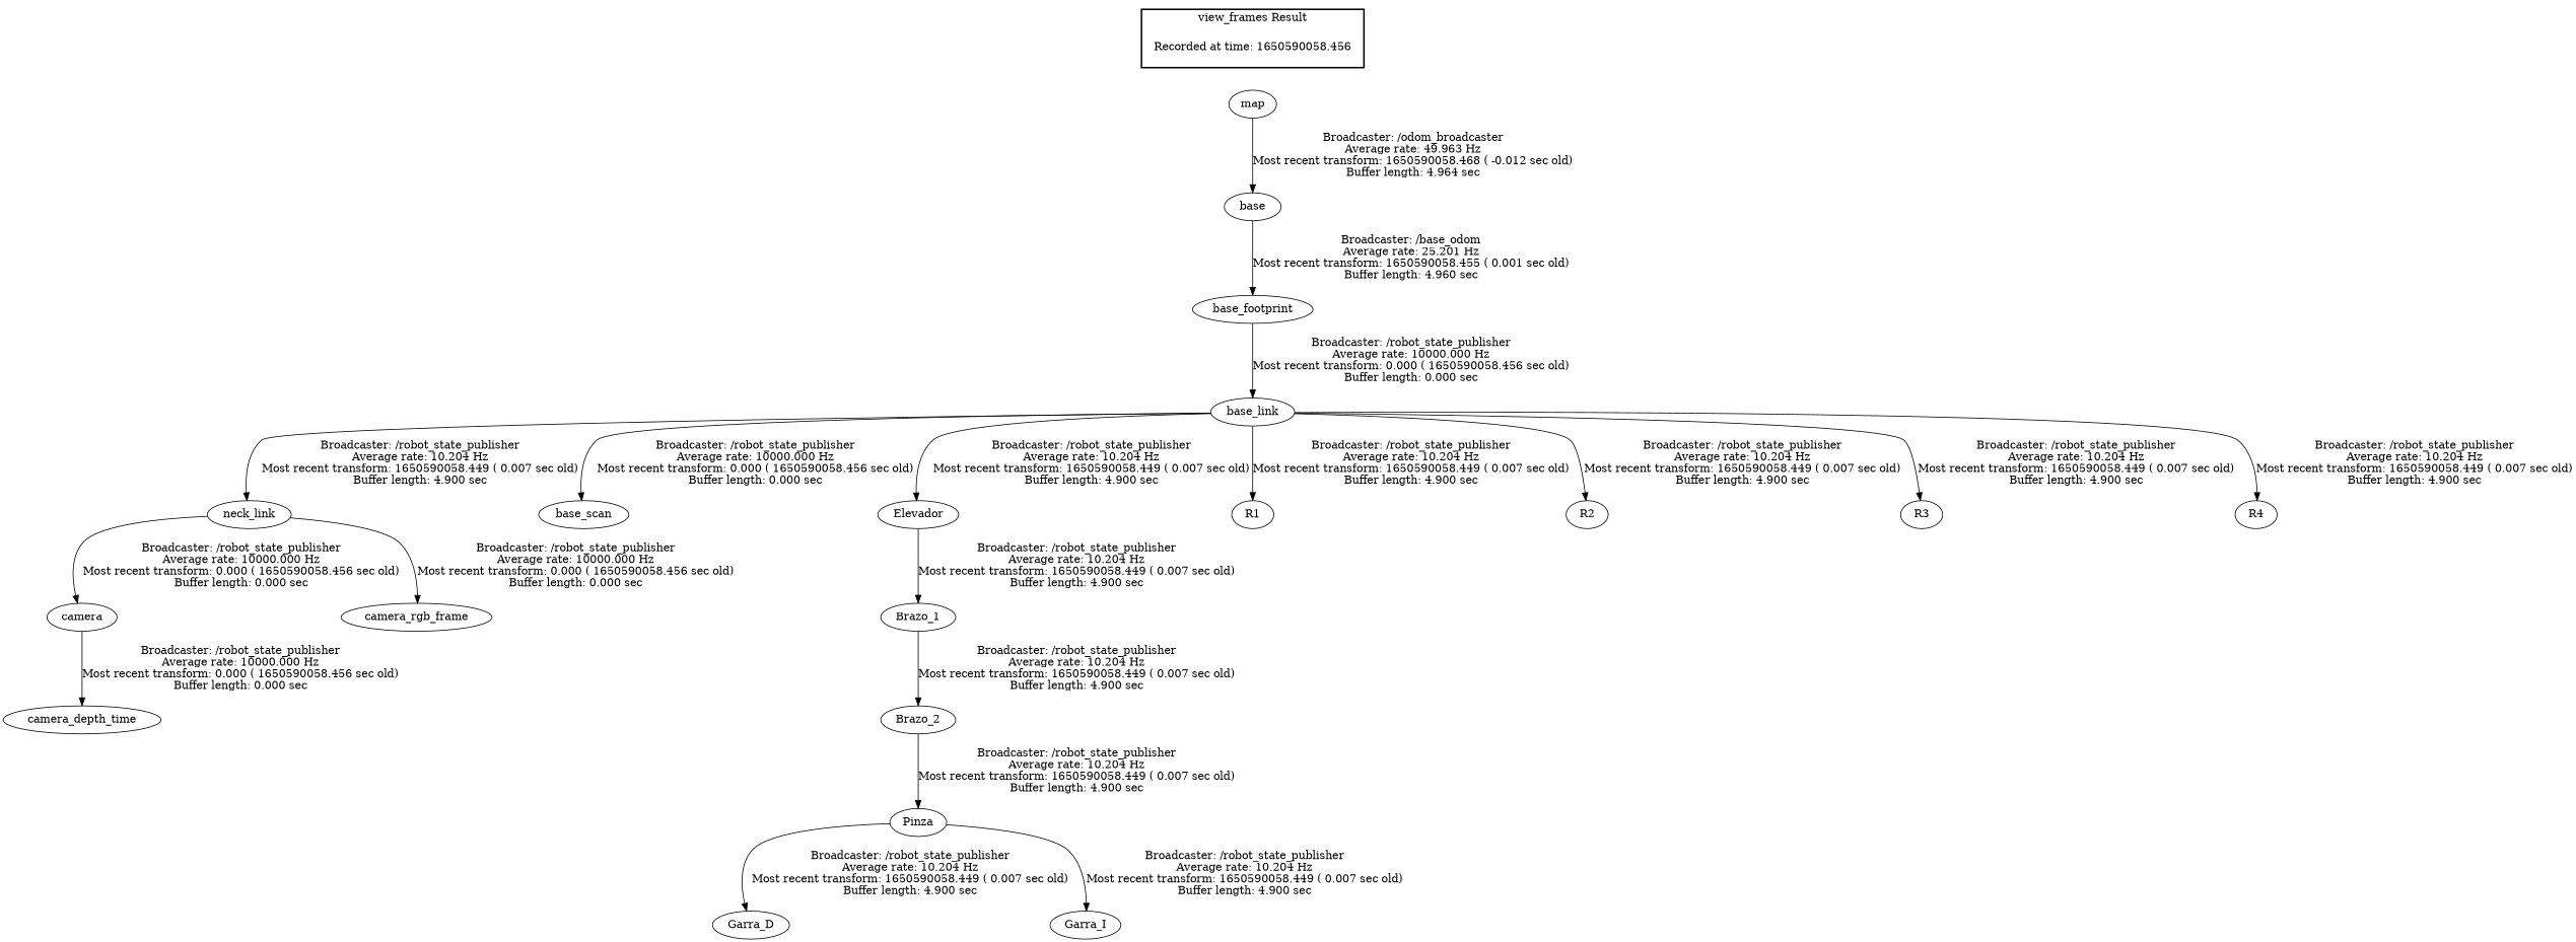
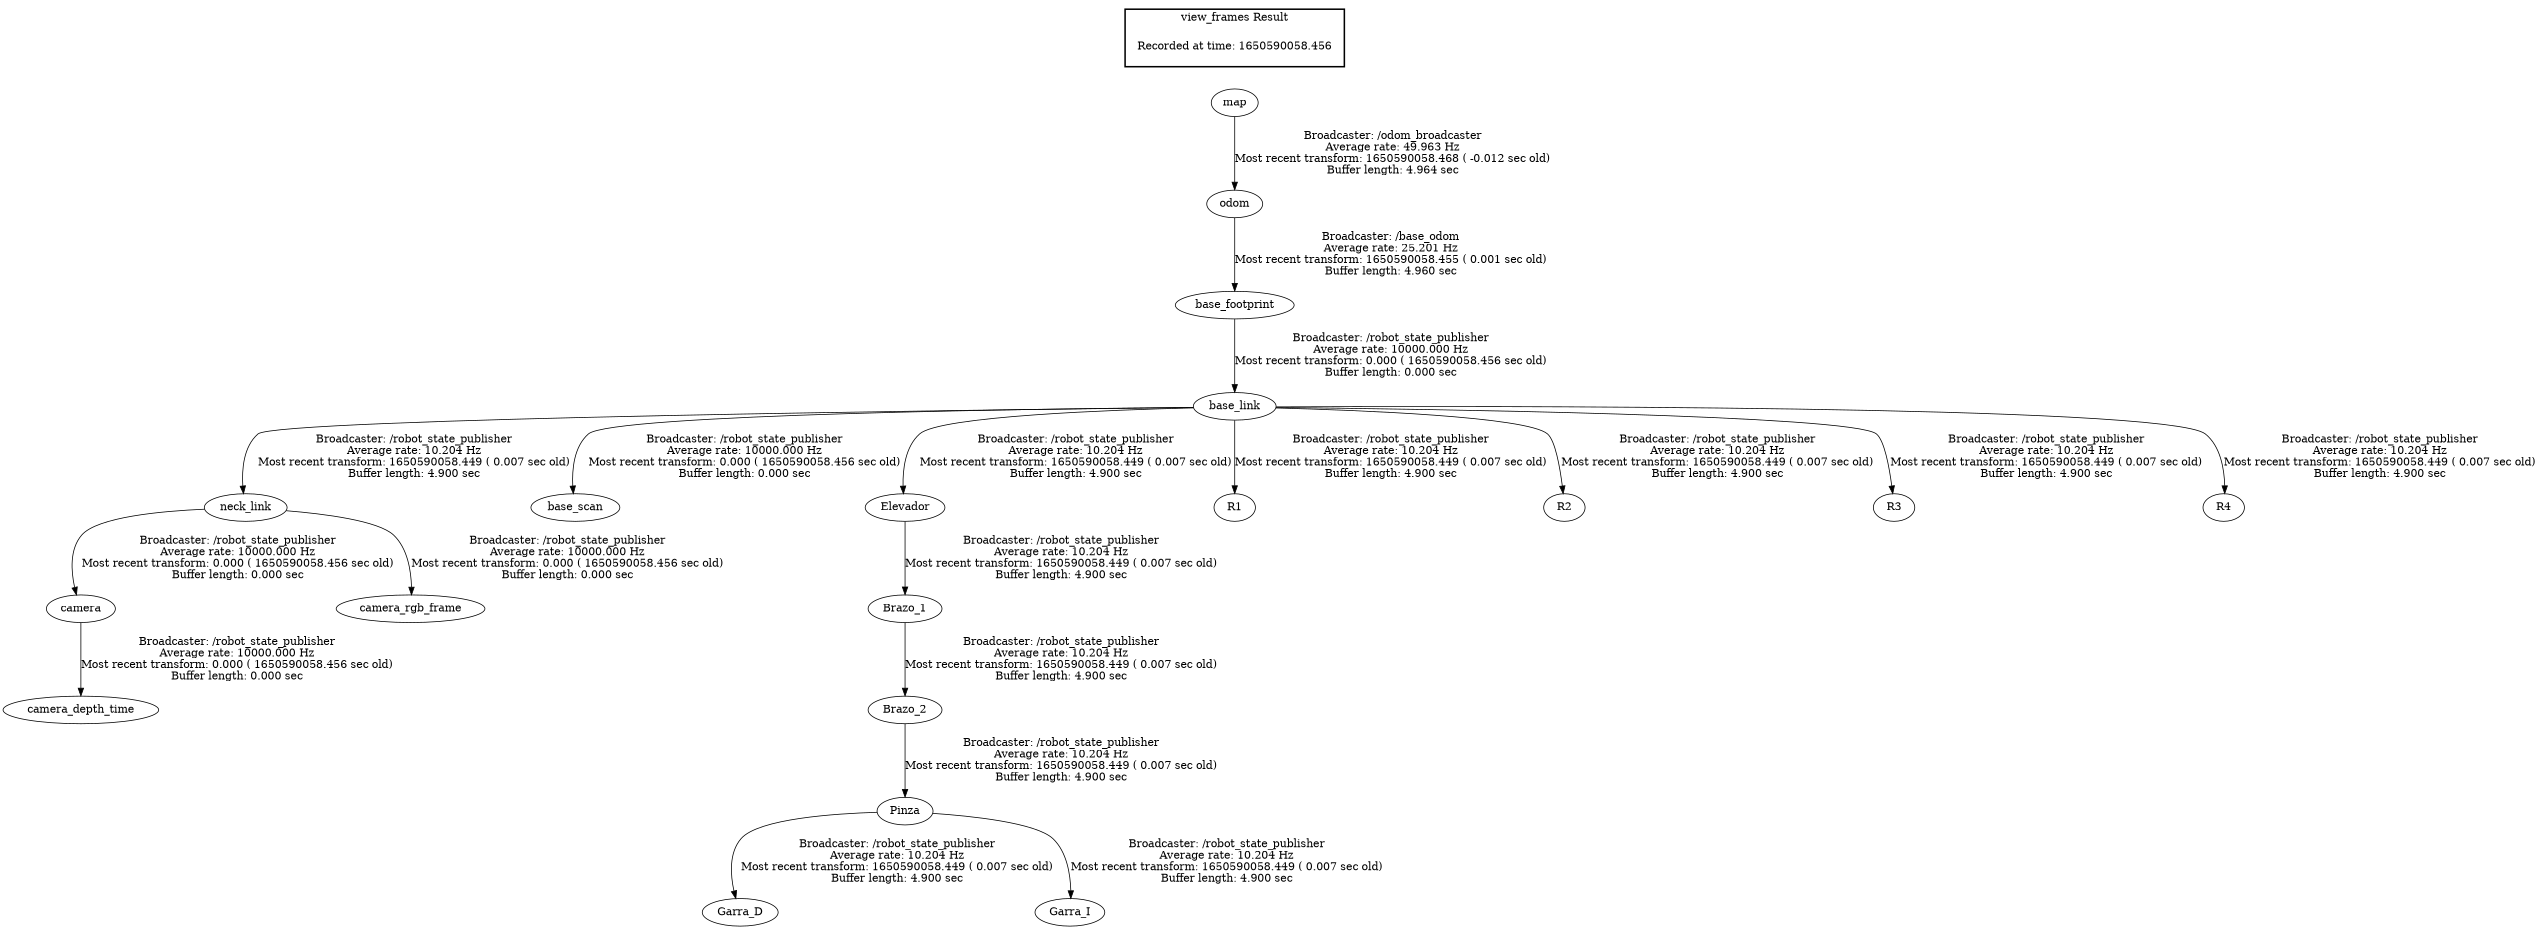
  digraph {
    "Recorded at time: 1650590058.456" [shape=plaintext]
    map
-   odom [label=base]
+   odom
    base_footprint
    base_link
    neck_link
    base_scan
    Elevador
    R1
    R2
    R3
    R4
    camera
    camera_rgb_frame
    Brazo_1
    n16 [label=camera_depth_time]
    Brazo_2
    Pinza
    Garra_D
    Garra_I
    subgraph cluster_1 {
      color=black
      label="view_frames Result"
      style=bold
      "Recorded at time: 1650590058.456"
    }
    "Recorded at time: 1650590058.456" -> map [style=invis]
    map -> odom [label="Broadcaster: /odom_broadcaster\nAverage rate: 49.963 Hz\nMost recent transform: 1650590058.468 ( -0.012 sec old)\nBuffer length: 4.964 sec\n"]
    odom -> base_footprint [label="Broadcaster: /base_odom\nAverage rate: 25.201 Hz\nMost recent transform: 1650590058.455 ( 0.001 sec old)\nBuffer length: 4.960 sec\n"]
    base_footprint -> base_link [label="Broadcaster: /robot_state_publisher\nAverage rate: 10000.000 Hz\nMost recent transform: 0.000 ( 1650590058.456 sec old)\nBuffer length: 0.000 sec\n"]
    base_link -> neck_link [label="Broadcaster: /robot_state_publisher\nAverage rate: 10.204 Hz\nMost recent transform: 1650590058.449 ( 0.007 sec old)\nBuffer length: 4.900 sec\n"]
    base_link -> base_scan [label="Broadcaster: /robot_state_publisher\nAverage rate: 10000.000 Hz\nMost recent transform: 0.000 ( 1650590058.456 sec old)\nBuffer length: 0.000 sec\n"]
    base_link -> Elevador [label="Broadcaster: /robot_state_publisher\nAverage rate: 10.204 Hz\nMost recent transform: 1650590058.449 ( 0.007 sec old)\nBuffer length: 4.900 sec\n"]
    base_link -> R1 [label="Broadcaster: /robot_state_publisher\nAverage rate: 10.204 Hz\nMost recent transform: 1650590058.449 ( 0.007 sec old)\nBuffer length: 4.900 sec\n"]
    base_link -> R2 [label="Broadcaster: /robot_state_publisher\nAverage rate: 10.204 Hz\nMost recent transform: 1650590058.449 ( 0.007 sec old)\nBuffer length: 4.900 sec\n"]
    base_link -> R3 [label="Broadcaster: /robot_state_publisher\nAverage rate: 10.204 Hz\nMost recent transform: 1650590058.449 ( 0.007 sec old)\nBuffer length: 4.900 sec\n"]
    base_link -> R4 [label="Broadcaster: /robot_state_publisher\nAverage rate: 10.204 Hz\nMost recent transform: 1650590058.449 ( 0.007 sec old)\nBuffer length: 4.900 sec\n"]
    neck_link -> camera [label="Broadcaster: /robot_state_publisher\nAverage rate: 10000.000 Hz\nMost recent transform: 0.000 ( 1650590058.456 sec old)\nBuffer length: 0.000 sec\n"]
    neck_link -> camera_rgb_frame [label="Broadcaster: /robot_state_publisher\nAverage rate: 10000.000 Hz\nMost recent transform: 0.000 ( 1650590058.456 sec old)\nBuffer length: 0.000 sec\n"]
    Elevador -> Brazo_1 [label="Broadcaster: /robot_state_publisher\nAverage rate: 10.204 Hz\nMost recent transform: 1650590058.449 ( 0.007 sec old)\nBuffer length: 4.900 sec\n"]
    camera -> n16 [label="Broadcaster: /robot_state_publisher\nAverage rate: 10000.000 Hz\nMost recent transform: 0.000 ( 1650590058.456 sec old)\nBuffer length: 0.000 sec\n"]
    Brazo_1 -> Brazo_2 [label="Broadcaster: /robot_state_publisher\nAverage rate: 10.204 Hz\nMost recent transform: 1650590058.449 ( 0.007 sec old)\nBuffer length: 4.900 sec\n"]
    Brazo_2 -> Pinza [label="Broadcaster: /robot_state_publisher\nAverage rate: 10.204 Hz\nMost recent transform: 1650590058.449 ( 0.007 sec old)\nBuffer length: 4.900 sec\n"]
    Pinza -> Garra_D [label="Broadcaster: /robot_state_publisher\nAverage rate: 10.204 Hz\nMost recent transform: 1650590058.449 ( 0.007 sec old)\nBuffer length: 4.900 sec\n"]
    Pinza -> Garra_I [label="Broadcaster: /robot_state_publisher\nAverage rate: 10.204 Hz\nMost recent transform: 1650590058.449 ( 0.007 sec old)\nBuffer length: 4.900 sec\n"]
  }
